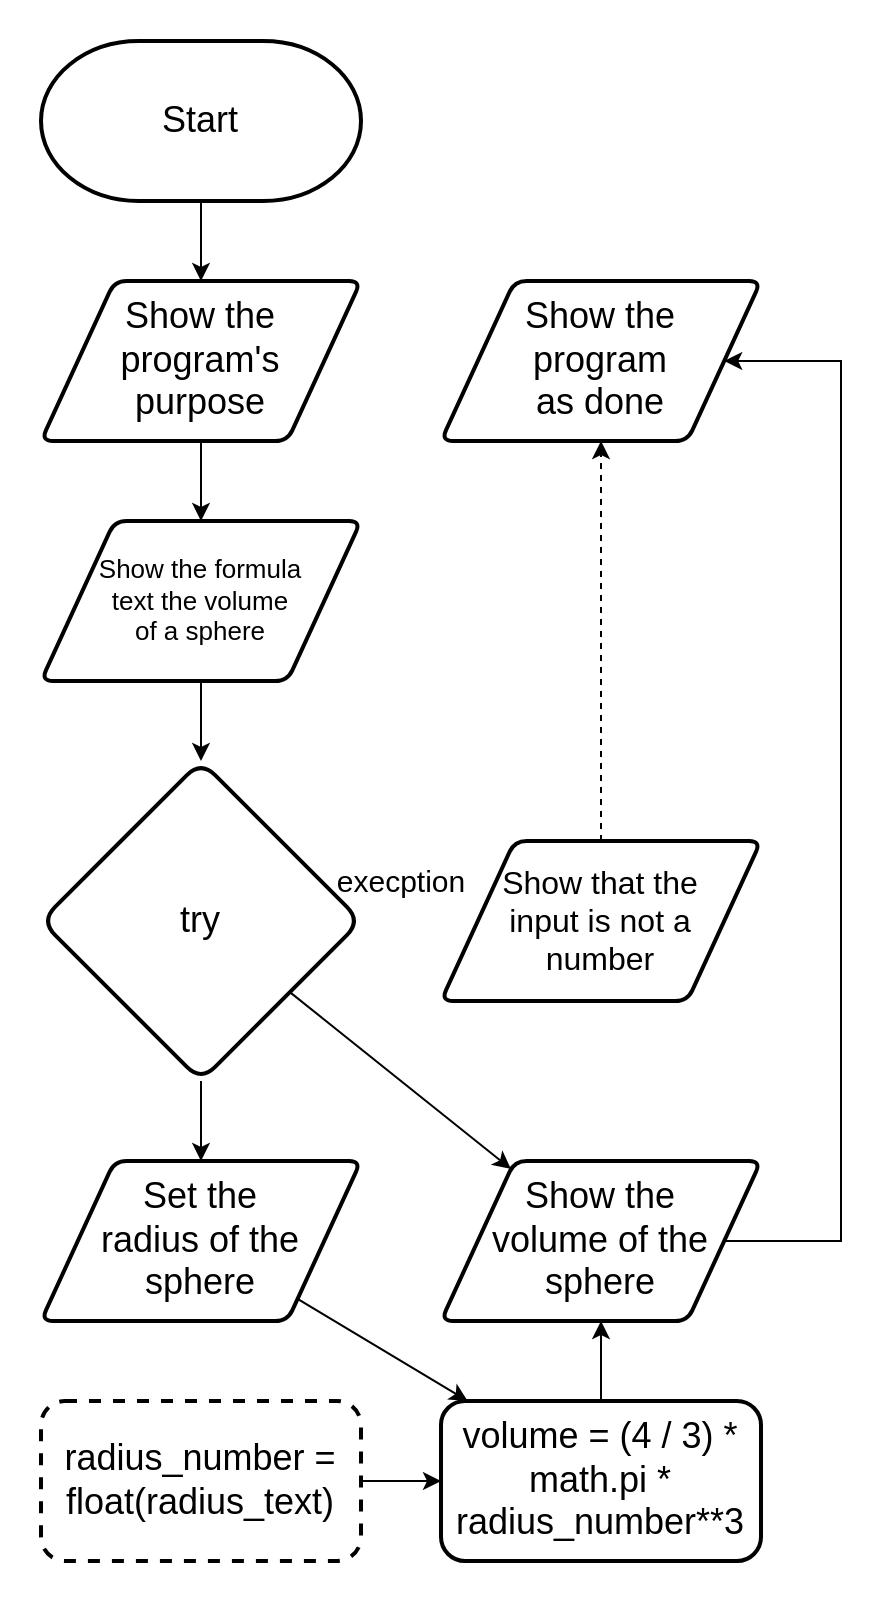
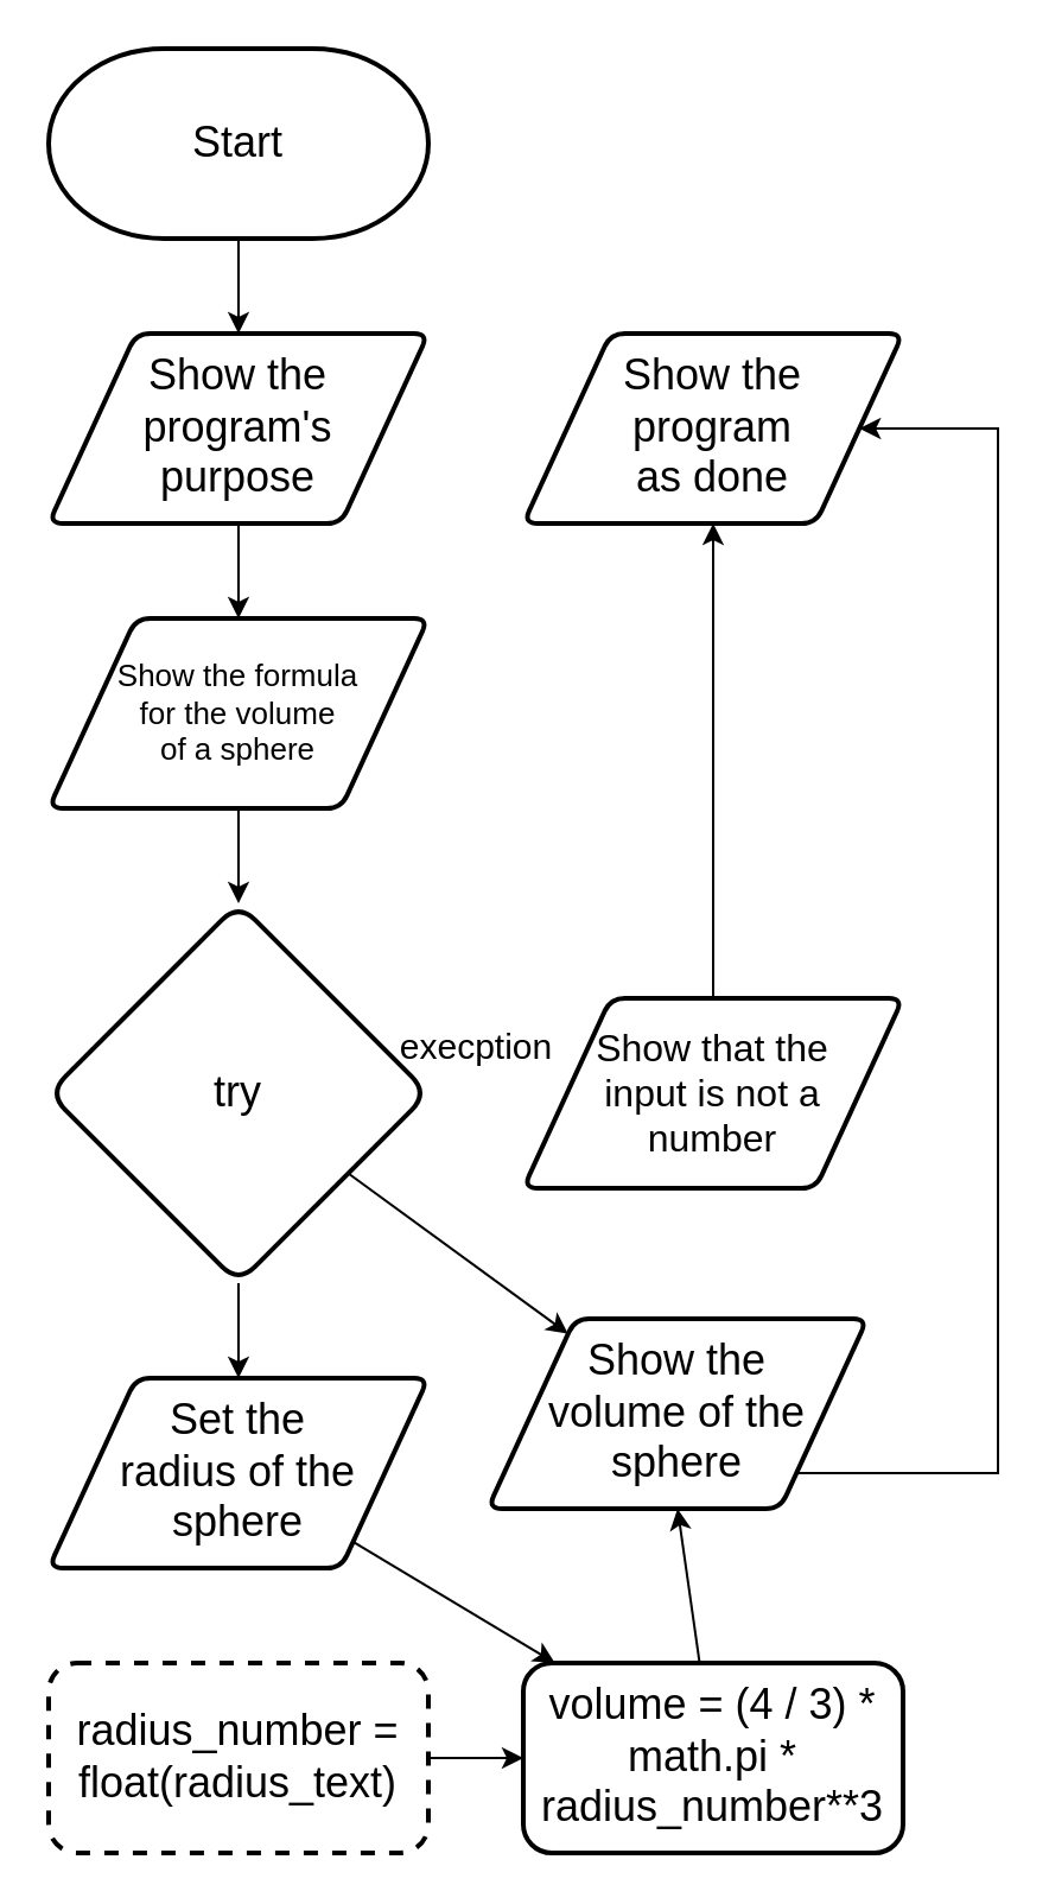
  <mxCell id="0" />
  <mxCell id="1" parent="0" />
  <mxCell id="2" value="&lt;font style=&quot;font-size: 18px&quot;&gt;Start&lt;/font&gt;" style="strokeWidth=2;html=1;shape=mxgraph.flowchart.terminator;whiteSpace=wrap;" parent="1" vertex="1"><mxGeometry x="20" width="160" height="80" as="geometry" y="20" /></mxCell>
  <mxCell id="3" value="Show the &lt;br&gt;program &lt;br&gt;as done" style="shape=parallelogram;html=1;strokeWidth=2;perimeter=parallelogramPerimeter;whiteSpace=wrap;rounded=1;arcSize=12;size=0.23;fontSize=18;" parent="1" vertex="1"><mxGeometry x="220" y="140" width="160" height="80" as="geometry" /></mxCell>
  <mxCell id="4" style="edgeStyle=none;html=1;entryX=0.5;entryY=0;entryDx=0;entryDy=0;" parent="1" edge="1"><mxGeometry relative="1" as="geometry"><mxPoint x="100" y="100" as="sourcePoint" /><mxPoint x="100" y="140" as="targetPoint" /></mxGeometry></mxCell>
  <mxCell id="5" style="edgeStyle=none;html=1;entryX=0.5;entryY=0;entryDx=0;entryDy=0;fontSize=18;" parent="1" source="7" edge="1"><mxGeometry relative="1" as="geometry"><mxPoint x="100" y="580" as="targetPoint" /></mxGeometry></mxCell>
  <mxCell id="6" style="edgeStyle=none;html=1;fontSize=16;" parent="1" source="7" target="22" edge="1"><mxGeometry relative="1" as="geometry" /></mxCell>
  <mxCell id="7" value="&lt;font style=&quot;font-size: 18px&quot;&gt;try&lt;br style=&quot;font-size: 18px&quot;&gt;&lt;/font&gt;" style="rhombus;whiteSpace=wrap;html=1;rounded=1;fontFamily=Helvetica;fontSize=18;fontColor=default;strokeColor=default;strokeWidth=2;fillColor=default;" parent="1" vertex="1"><mxGeometry x="20" y="380" width="160" height="160" as="geometry" /></mxCell>
  <mxCell id="8" value="&lt;font style=&quot;font-size: 15px&quot;&gt;execption&lt;br&gt;&lt;/font&gt;" style="text;html=1;align=center;verticalAlign=middle;resizable=0;points=[];autosize=1;strokeColor=none;fillColor=none;fontSize=8;fontFamily=Helvetica;fontColor=default;" parent="1" vertex="1"><mxGeometry x="160" y="430" width="80" height="20" as="geometry" /></mxCell>
  <mxCell id="9" style="edgeStyle=none;html=1;fontSize=16;" parent="1" source="10" edge="1"><mxGeometry relative="1" as="geometry"><mxPoint x="220" y="740" as="targetPoint" /></mxGeometry></mxCell>
  <mxCell id="10" value="radius_number = float(radius_text)" style="rounded=1;whiteSpace=wrap;html=1;strokeWidth=2;fontSize=18;dashed=1;" parent="1" vertex="1"><mxGeometry x="20" y="700" width="160" height="80" as="geometry" /></mxCell>
  <mxCell id="11" style="edgeStyle=none;html=1;entryX=0.5;entryY=0;entryDx=0;entryDy=0;fontSize=13;" parent="1" source="12" edge="1"><mxGeometry relative="1" as="geometry"><mxPoint x="100" y="260" as="targetPoint" /></mxGeometry></mxCell>
  <mxCell id="12" value="Show the program's&lt;br&gt;purpose" style="shape=parallelogram;html=1;strokeWidth=2;perimeter=parallelogramPerimeter;whiteSpace=wrap;rounded=1;arcSize=12;size=0.23;fontSize=18;" parent="1" vertex="1"><mxGeometry x="20" y="140" width="160" height="80" as="geometry" /></mxCell>
  <mxCell id="13" style="edgeStyle=none;html=1;entryX=0.5;entryY=0;entryDx=0;entryDy=0;fontSize=18;" parent="1" source="14" edge="1"><mxGeometry relative="1" as="geometry"><mxPoint x="100" y="380" as="targetPoint" /></mxGeometry></mxCell>
- <mxCell id="14" value="Show the formula &lt;br style=&quot;font-size: 13px&quot;&gt;text the volume&lt;br&gt;of a sphere" style="shape=parallelogram;html=1;strokeWidth=2;perimeter=parallelogramPerimeter;whiteSpace=wrap;rounded=1;arcSize=12;size=0.23;fontSize=13;" parent="1" vertex="1"><mxGeometry x="20" y="260" width="160" height="80" as="geometry" /></mxCell>
- <mxCell id="15" style="edgeStyle=none;html=1;entryX=0.5;entryY=1;entryDx=0;entryDy=0;fontSize=16;dashed=1;" parent="1" source="16" target="3" edge="1"><mxGeometry relative="1" as="geometry" /></mxCell>
+ <mxCell id="14" value="Show the formula &lt;br style=&quot;font-size: 13px&quot;&gt;for the volume&lt;br&gt;of a sphere" style="shape=parallelogram;html=1;strokeWidth=2;perimeter=parallelogramPerimeter;whiteSpace=wrap;rounded=1;arcSize=12;size=0.23;fontSize=13;" parent="1" vertex="1"><mxGeometry x="20" y="260" width="160" height="80" as="geometry" /></mxCell>
+ <mxCell id="15" style="edgeStyle=none;html=1;entryX=0.5;entryY=1;entryDx=0;entryDy=0;fontSize=16;" parent="1" source="16" target="3" edge="1"><mxGeometry relative="1" as="geometry" /></mxCell>
  <mxCell id="16" value="Show that the &lt;br style=&quot;font-size: 16px;&quot;&gt;input is not a &lt;br style=&quot;font-size: 16px;&quot;&gt;number" style="shape=parallelogram;html=1;strokeWidth=2;perimeter=parallelogramPerimeter;whiteSpace=wrap;rounded=1;arcSize=12;size=0.23;fontSize=16;" parent="1" vertex="1"><mxGeometry x="220" y="420" width="160" height="80" as="geometry" /></mxCell>
  <mxCell id="17" style="edgeStyle=none;html=1;fontSize=16;" parent="1" source="18" target="20" edge="1"><mxGeometry relative="1" as="geometry" /></mxCell>
  <mxCell id="18" value="Set the&lt;br&gt;radius of the sphere" style="shape=parallelogram;html=1;strokeWidth=2;perimeter=parallelogramPerimeter;whiteSpace=wrap;rounded=1;arcSize=12;size=0.23;fontSize=18;" parent="1" vertex="1"><mxGeometry x="20" y="580" width="160" height="80" as="geometry" /></mxCell>
  <mxCell id="19" style="edgeStyle=none;html=1;entryX=0.5;entryY=1;entryDx=0;entryDy=0;" edge="1" parent="1" source="20" target="22"><mxGeometry relative="1" as="geometry" /></mxCell>
  <mxCell id="20" value="volume = (4 / 3) * math.pi * radius_number**3" style="rounded=1;whiteSpace=wrap;html=1;strokeWidth=2;fontSize=18;" parent="1" vertex="1"><mxGeometry x="220" y="700" width="160" height="80" as="geometry" /></mxCell>
  <mxCell id="21" style="edgeStyle=orthogonalEdgeStyle;html=1;fontSize=18;entryX=1;entryY=0.5;entryDx=0;entryDy=0;rounded=0;" parent="1" source="22" target="3" edge="1"><mxGeometry relative="1" as="geometry"><mxPoint x="500" y="180" as="targetPoint" /><Array as="points"><mxPoint x="420" y="620" /><mxPoint x="420" y="180" /></Array></mxGeometry></mxCell>
- <mxCell id="22" value="Show the&lt;br style=&quot;font-size: 18px&quot;&gt;volume of the sphere" style="shape=parallelogram;html=1;strokeWidth=2;perimeter=parallelogramPerimeter;whiteSpace=wrap;rounded=1;arcSize=12;size=0.23;fontSize=18;" parent="1" vertex="1"><mxGeometry x="220" y="580" width="160" height="80" as="geometry" /></mxCell>
+ <mxCell id="22" value="Show the&lt;br style=&quot;font-size: 18px&quot;&gt;volume of the sphere" style="shape=parallelogram;html=1;strokeWidth=2;perimeter=parallelogramPerimeter;whiteSpace=wrap;rounded=1;arcSize=12;size=0.23;fontSize=18;" parent="1" vertex="1"><mxGeometry x="205" y="555" width="160" height="80" as="geometry" /></mxCell>
